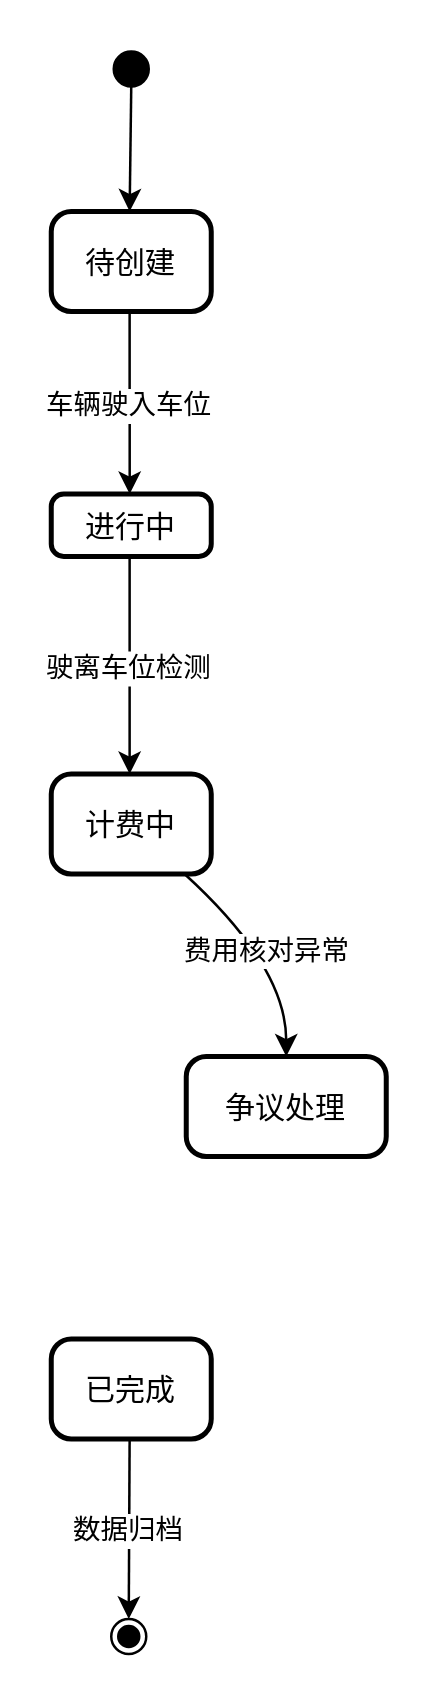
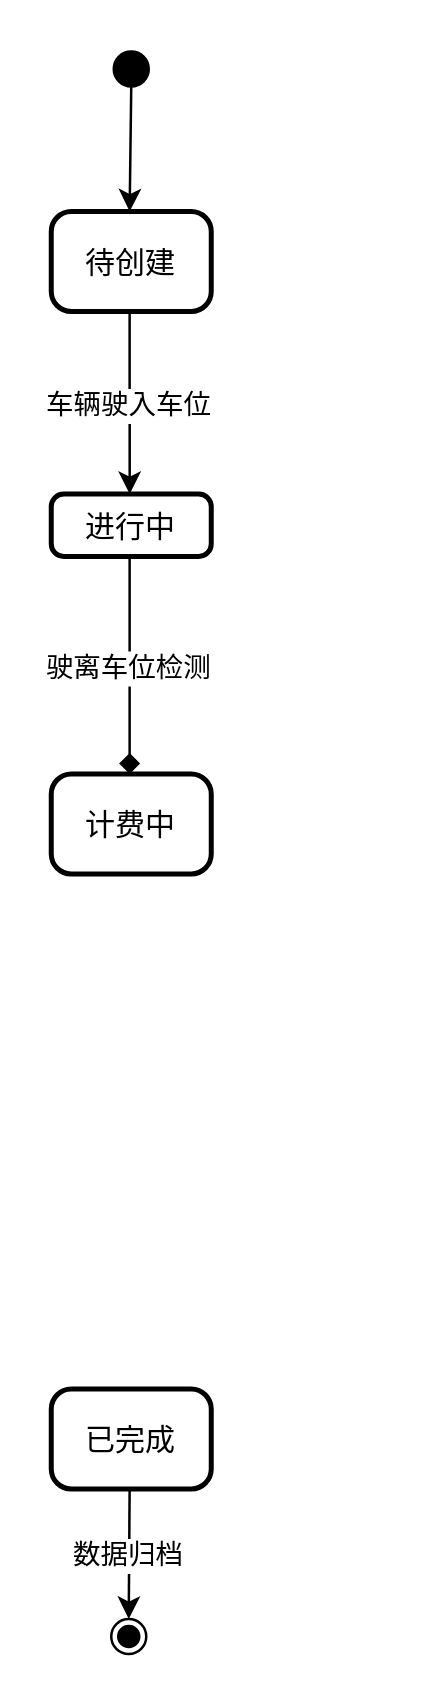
  <mxCell id="0" />
  <mxCell id="1" parent="0" />
  <mxCell id="2" value="" style="ellipse;fillColor=strokeColor;" vertex="1" parent="1"><mxGeometry x="45" y="20" width="14" height="14" as="geometry" /></mxCell>
  <mxCell id="3" value="待创建" style="rounded=1;arcSize=20;strokeWidth=2" vertex="1" parent="1"><mxGeometry x="20" y="84" width="64" height="40" as="geometry" /></mxCell>
  <mxCell id="4" value="进行中" style="rounded=1;arcSize=20;strokeWidth=2" vertex="1" parent="1"><mxGeometry x="20" y="197" width="64" height="25" as="geometry" /></mxCell>
  <mxCell id="5" value="计费中" style="rounded=1;arcSize=20;strokeWidth=2" vertex="1" parent="1"><mxGeometry x="20" y="309" width="64" height="40" as="geometry" /></mxCell>
- <mxCell id="6" value="已完成" style="rounded=1;arcSize=20;strokeWidth=2" vertex="1" parent="1"><mxGeometry x="20" y="535" width="64" height="40" as="geometry" /></mxCell>
+ <mxCell id="6" value="已完成" style="rounded=1;arcSize=20;strokeWidth=2" vertex="1" parent="1"><mxGeometry x="20" y="555" width="64" height="40" as="geometry" /></mxCell>
  <mxCell id="7" value="" style="ellipse;shape=endState;fillColor=strokeColor;" vertex="1" parent="1"><mxGeometry x="44" y="647" width="14" height="14" as="geometry" /></mxCell>
- <mxCell id="8" value="争议处理" style="rounded=1;arcSize=20;strokeWidth=2" vertex="1" parent="1"><mxGeometry x="74" y="422" width="80" height="40" as="geometry" /></mxCell>
  <mxCell id="9" value="" style="curved=1;startArrow=none;;exitX=0.46;exitY=1;entryX=0.49;entryY=0;rounded=0;" edge="1" parent="1" source="2" target="3"><mxGeometry relative="1" as="geometry"><Array as="points" /></mxGeometry></mxCell>
  <mxCell id="10" value="车辆驶入车位" style="curved=1;startArrow=none;;exitX=0.49;exitY=1;entryX=0.49;entryY=-0.01;rounded=0;" edge="1" parent="1" source="3" target="4"><mxGeometry relative="1" as="geometry"><Array as="points" /></mxGeometry></mxCell>
- <mxCell id="11" value="驶离车位检测" style="curved=1;startArrow=none;;exitX=0.49;exitY=0.99;entryX=0.49;entryY=0.01;rounded=0;" edge="1" parent="1" source="4" target="5"><mxGeometry relative="1" as="geometry"><Array as="points" /></mxGeometry></mxCell>
+ <mxCell id="11" value="驶离车位检测" style="curved=1;startArrow=none;exitX=0.49;exitY=0.99;entryX=0.49;entryY=0.01;rounded=0;endArrow=diamond;" edge="1" parent="1" source="4" target="5"><mxGeometry relative="1" as="geometry"><Array as="points" /></mxGeometry></mxCell>
  <mxCell id="12" value="数据归档" style="curved=1;startArrow=none;;exitX=0.49;exitY=0.99;entryX=0.54;entryY=0.02;rounded=0;" edge="1" parent="1" source="6" target="7"><mxGeometry relative="1" as="geometry"><Array as="points" /></mxGeometry></mxCell>
- <mxCell id="13" value="费用核对异常" style="curved=1;startArrow=none;;exitX=0.84;exitY=1.01;entryX=0.5;entryY=0;rounded=0;" edge="1" parent="1" source="5" target="8"><mxGeometry relative="1" as="geometry"><Array as="points"><mxPoint x="114" y="386" /></Array></mxGeometry></mxCell>
